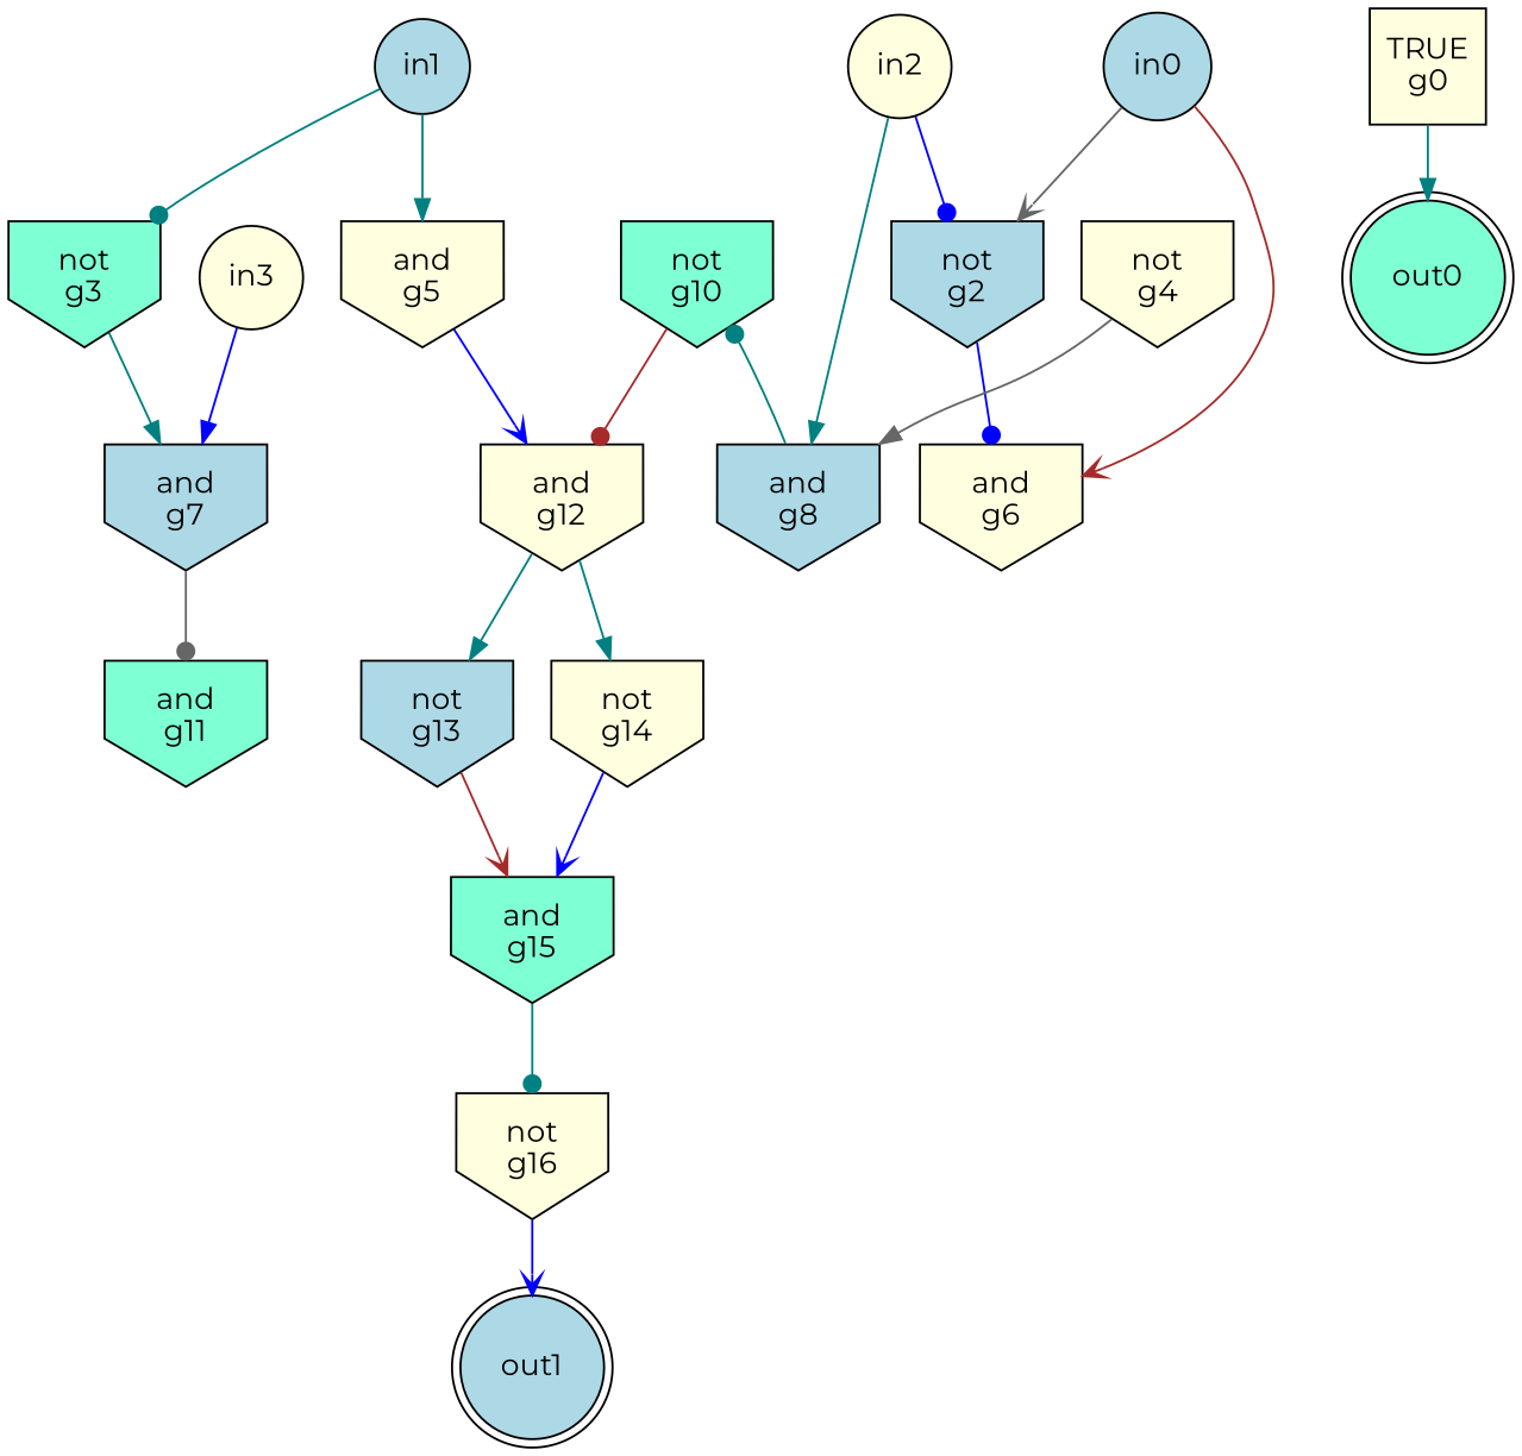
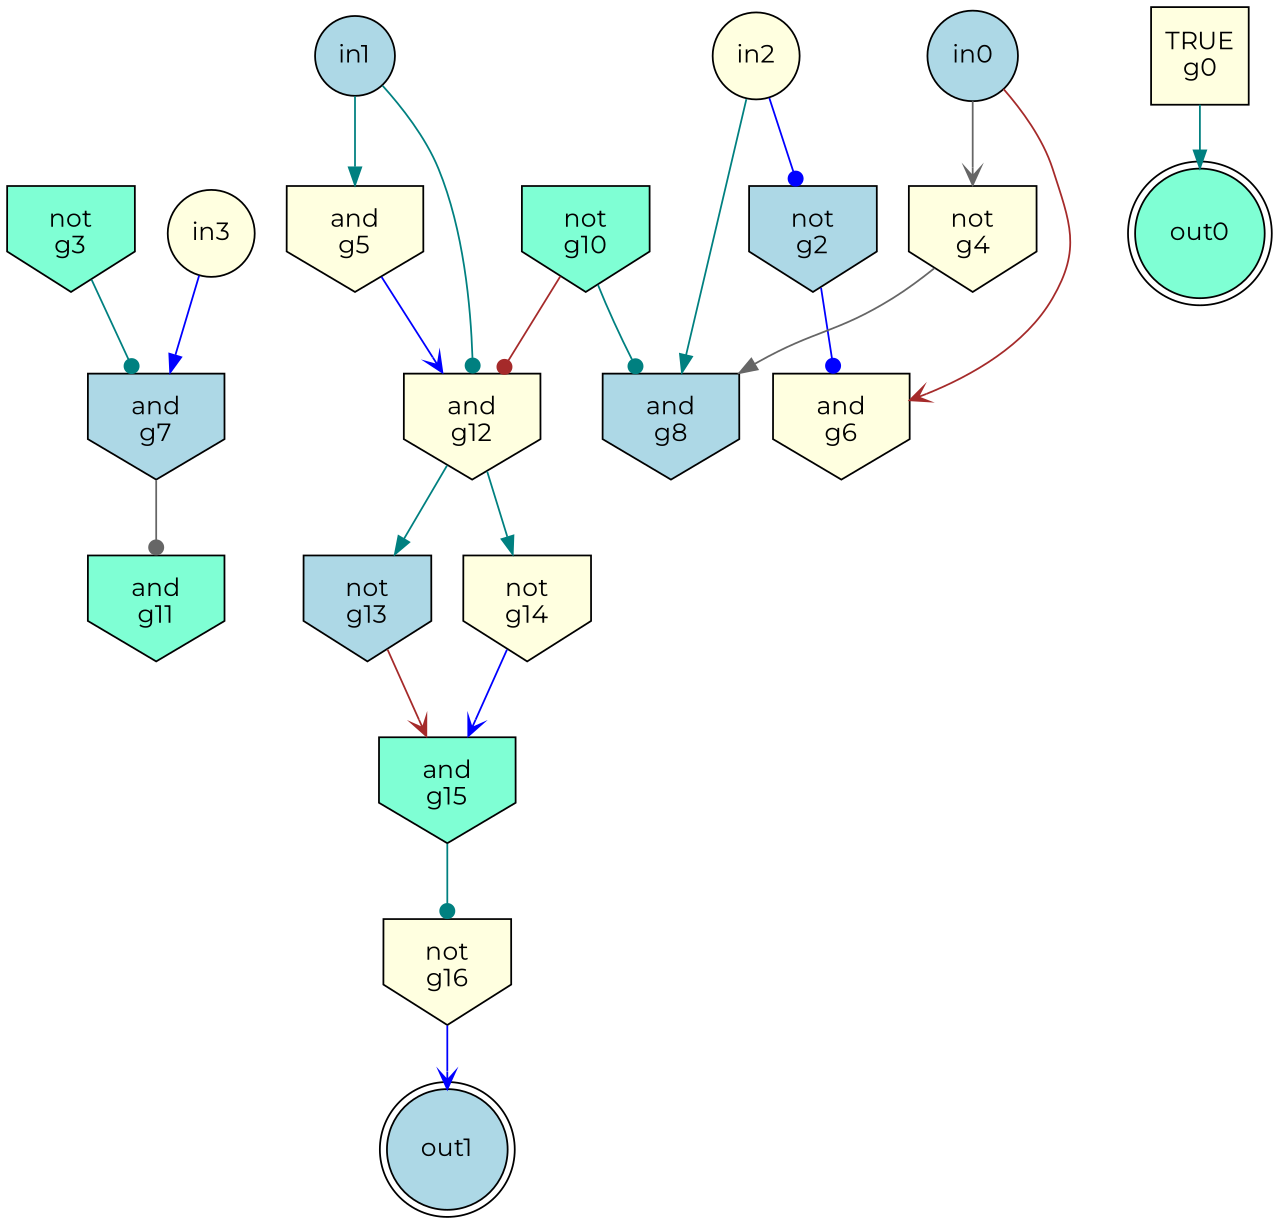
  strict digraph {
    fontname=Montserrat
    node [fillcolor=lightyellow fontname=Montserrat shape=invhouse style=filled]
    edge [arrowhead=dot color=teal fontname=Montserrat]
    n1 [label=in3 shape=circle]
    n2 [fillcolor=lightblue label="and\ng7"]
    n3 [fillcolor=aquamarine label="and\ng11"]
    n4 [label=in2 shape=circle]
    n5 [fillcolor=lightblue label="not\ng2"]
    n6 [fillcolor=lightblue label="and\ng8"]
    n7 [label="and\ng6"]
    n8 [fillcolor=aquamarine label="not\ng10"]
    n9 [fillcolor=lightblue label=in1 shape=circle]
    n10 [fillcolor=aquamarine label="not\ng3"]
    n11 [label="and\ng5"]
    n12 [label="and\ng12"]
    n13 [fillcolor=lightblue label=in0 shape=circle]
    n14 [label="not\ng4"]
    n15 [label="TRUE\ng0" shape=square]
    n16 [fillcolor=aquamarine label=out0 shape=doublecircle]
    n17 [fillcolor=lightblue label="not\ng13"]
    n18 [label="not\ng14"]
    n19 [fillcolor=aquamarine label="and\ng15"]
    n20 [label="not\ng16"]
    n21 [fillcolor=lightblue label=out1 shape=doublecircle]
    n1 -> n2 [arrowhead=normal color=blue]
    n2 -> n3 [color=gray40]
    n4 -> n5 [color=blue]
    n4 -> n6 [arrowhead=normal]
    n5 -> n7 [color=blue]
-   n6 -> n8
+   n8 -> n6
    n8 -> n12 [color=brown]
-   n9 -> n10
+   n9 -> n12
    n9 -> n11 [arrowhead=normal]
-   n10 -> n2 [arrowhead=normal]
+   n10 -> n2
    n11 -> n12 [arrowhead=vee color=blue]
    n12 -> n17 [arrowhead=normal]
    n12 -> n18 [arrowhead=normal]
    n13 -> n7 [arrowhead=vee color=brown]
-   n13 -> n5 [arrowhead=vee color=gray40]
+   n13 -> n14 [arrowhead=vee color=gray40]
    n14 -> n6 [arrowhead=normal color=gray40]
    n15 -> n16 [arrowhead=normal]
    n17 -> n19 [arrowhead=vee color=brown]
    n18 -> n19 [arrowhead=vee color=blue]
    n19 -> n20
    n20 -> n21 [arrowhead=vee color=blue]
  }
